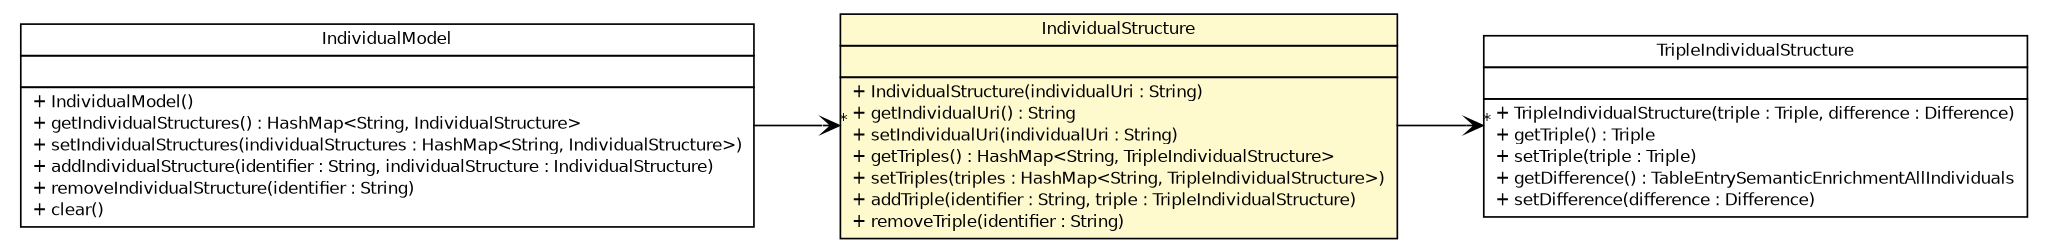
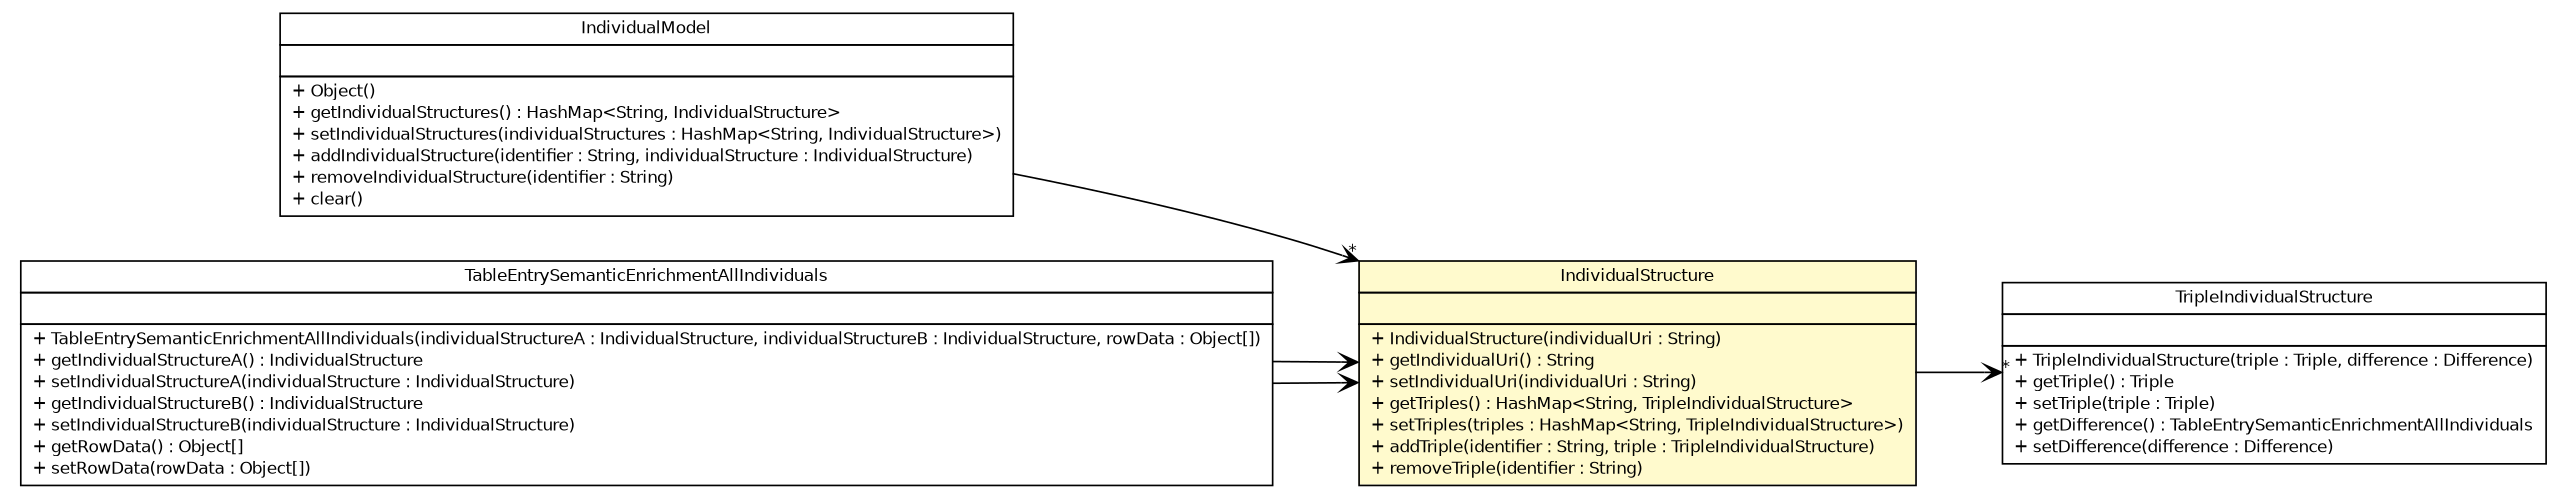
  digraph {
    nodesep=0.25
    rankdir=LR
    ranksep=0.5
    node [fontcolor=black fontname=Helvetica fontsize=10.0 shape=plaintext]
    edge [arrowhead=open color=black fontcolor=black fontname=Helvetica fontsize=10.0 headport=p labelfontname=Helvetica labelfontsize=10 tailport=p]
-   n1 [label=<<table title="de.tud.plt.r43ples.merging.model.structure.IndividualModel" border="0" cellborder="1" cellspacing="0" cellpadding="2" port="p" href="./IndividualModel.html"> 		<tr><td><table border="0" cellspacing="0" cellpadding="1"> <tr><td align="center" balign="center"> IndividualModel </td></tr> 		</table></td></tr> 		<tr><td><table border="0" cellspacing="0" cellpadding="1"> <tr><td align="left" balign="left">  </td></tr> 		</table></td></tr> 		<tr><td><table border="0" cellspacing="0" cellpadding="1"> <tr><td align="left" balign="left"> + IndividualModel() </td></tr> <tr><td align="left" balign="left"> + getIndividualStructures() : HashMap&lt;String, IndividualStructure&gt; </td></tr> <tr><td align="left" balign="left"> + setIndividualStructures(individualStructures : HashMap&lt;String, IndividualStructure&gt;) </td></tr> <tr><td align="left" balign="left"> + addIndividualStructure(identifier : String, individualStructure : IndividualStructure) </td></tr> <tr><td align="left" balign="left"> + removeIndividualStructure(identifier : String) </td></tr> <tr><td align="left" balign="left"> + clear() </td></tr> 		</table></td></tr> 		</table>>]
+   n1 [label=<<table title="de.tud.plt.r43ples.merging.model.structure.IndividualModel" border="0" cellborder="1" cellspacing="0" cellpadding="2" port="p" href="./IndividualModel.html"> 		<tr><td><table border="0" cellspacing="0" cellpadding="1"> <tr><td align="center" balign="center"> IndividualModel </td></tr> 		</table></td></tr> 		<tr><td><table border="0" cellspacing="0" cellpadding="1"> <tr><td align="left" balign="left">  </td></tr> 		</table></td></tr> 		<tr><td><table border="0" cellspacing="0" cellpadding="1"> <tr><td align="left" balign="left"> + Object() </td></tr> <tr><td align="left" balign="left"> + getIndividualStructures() : HashMap&lt;String, IndividualStructure&gt; </td></tr> <tr><td align="left" balign="left"> + setIndividualStructures(individualStructures : HashMap&lt;String, IndividualStructure&gt;) </td></tr> <tr><td align="left" balign="left"> + addIndividualStructure(identifier : String, individualStructure : IndividualStructure) </td></tr> <tr><td align="left" balign="left"> + removeIndividualStructure(identifier : String) </td></tr> <tr><td align="left" balign="left"> + clear() </td></tr> 		</table></td></tr> 		</table>>]
    n2 [label=<<table title="de.tud.plt.r43ples.merging.model.structure.IndividualStructure" border="0" cellborder="1" cellspacing="0" cellpadding="2" port="p" bgcolor="lemonChiffon" href="./IndividualStructure.html"> 		<tr><td><table border="0" cellspacing="0" cellpadding="1"> <tr><td align="center" balign="center"> IndividualStructure </td></tr> 		</table></td></tr> 		<tr><td><table border="0" cellspacing="0" cellpadding="1"> <tr><td align="left" balign="left">  </td></tr> 		</table></td></tr> 		<tr><td><table border="0" cellspacing="0" cellpadding="1"> <tr><td align="left" balign="left"> + IndividualStructure(individualUri : String) </td></tr> <tr><td align="left" balign="left"> + getIndividualUri() : String </td></tr> <tr><td align="left" balign="left"> + setIndividualUri(individualUri : String) </td></tr> <tr><td align="left" balign="left"> + getTriples() : HashMap&lt;String, TripleIndividualStructure&gt; </td></tr> <tr><td align="left" balign="left"> + setTriples(triples : HashMap&lt;String, TripleIndividualStructure&gt;) </td></tr> <tr><td align="left" balign="left"> + addTriple(identifier : String, triple : TripleIndividualStructure) </td></tr> <tr><td align="left" balign="left"> + removeTriple(identifier : String) </td></tr> 		</table></td></tr> 		</table>>]
    n3 [label=<<table title="de.tud.plt.r43ples.merging.model.structure.TripleIndividualStructure" border="0" cellborder="1" cellspacing="0" cellpadding="2" port="p" href="./TripleIndividualStructure.html"> 		<tr><td><table border="0" cellspacing="0" cellpadding="1"> <tr><td align="center" balign="center"> TripleIndividualStructure </td></tr> 		</table></td></tr> 		<tr><td><table border="0" cellspacing="0" cellpadding="1"> <tr><td align="left" balign="left">  </td></tr> 		</table></td></tr> 		<tr><td><table border="0" cellspacing="0" cellpadding="1"> <tr><td align="left" balign="left"> + TripleIndividualStructure(triple : Triple, difference : Difference) </td></tr> <tr><td align="left" balign="left"> + getTriple() : Triple </td></tr> <tr><td align="left" balign="left"> + setTriple(triple : Triple) </td></tr> <tr><td align="left" balign="left"> + getDifference() : TableEntrySemanticEnrichmentAllIndividuals </td></tr> <tr><td align="left" balign="left"> + setDifference(difference : Difference) </td></tr> 		</table></td></tr> 		</table>>]
+   n4 [label=<<table title="de.tud.plt.r43ples.merging.model.structure.TableEntrySemanticEnrichmentAllIndividuals" border="0" cellborder="1" cellspacing="0" cellpadding="2" port="p" href="./TableEntrySemanticEnrichmentAllIndividuals.html"> 		<tr><td><table border="0" cellspacing="0" cellpadding="1"> <tr><td align="center" balign="center"> TableEntrySemanticEnrichmentAllIndividuals </td></tr> 		</table></td></tr> 		<tr><td><table border="0" cellspacing="0" cellpadding="1"> <tr><td align="left" balign="left">  </td></tr> 		</table></td></tr> 		<tr><td><table border="0" cellspacing="0" cellpadding="1"> <tr><td align="left" balign="left"> + TableEntrySemanticEnrichmentAllIndividuals(individualStructureA : IndividualStructure, individualStructureB : IndividualStructure, rowData : Object[]) </td></tr> <tr><td align="left" balign="left"> + getIndividualStructureA() : IndividualStructure </td></tr> <tr><td align="left" balign="left"> + setIndividualStructureA(individualStructure : IndividualStructure) </td></tr> <tr><td align="left" balign="left"> + getIndividualStructureB() : IndividualStructure </td></tr> <tr><td align="left" balign="left"> + setIndividualStructureB(individualStructure : IndividualStructure) </td></tr> <tr><td align="left" balign="left"> + getRowData() : Object[] </td></tr> <tr><td align="left" balign="left"> + setRowData(rowData : Object[]) </td></tr> 		</table></td></tr> 		</table>>]
    n1 -> n2 [headlabel="*"]
    n2 -> n3 [headlabel="*"]
+   n4 -> n2
+   n4 -> n2
  }
